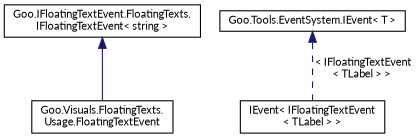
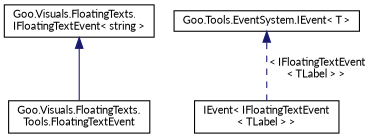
  digraph {
    fontname=Lato
    node [color=black fillcolor=white fontname=Lato fontsize=10 shape=record style=filled]
    edge [color=midnightblue dir=back fontname=Lato fontsize=10 labelfontname=Calibrii labelfontsize=10]
-   n1 [height=0.2 label="Goo.IFloatingTextEvent.FloatingTexts.\lIFloatingTextEvent\< string \>" width=0.4]
-   n2 [height=0.2 label="Goo.Visuals.FloatingTexts.\lUsage.FloatingTextEvent" width=0.4]
+   n1 [height=0.2 label="Goo.Visuals.FloatingTexts.\lIFloatingTextEvent\< string \>" width=0.4]
+   n2 [height=0.2 label="Goo.Visuals.FloatingTexts.\lTools.FloatingTextEvent" width=0.4]
    n3 [height=0.2 label="IEvent\< IFloatingTextEvent\l\< TLabel \> \>" width=0.4]
    n4 [height=0.2 label="Goo.Tools.EventSystem.IEvent\< T \>" width=0.4]
    n1 -> n2 [style=solid]
    n4 -> n3 [label=" \< IFloatingTextEvent\l\< TLabel \> \>" style=dashed]
  }
